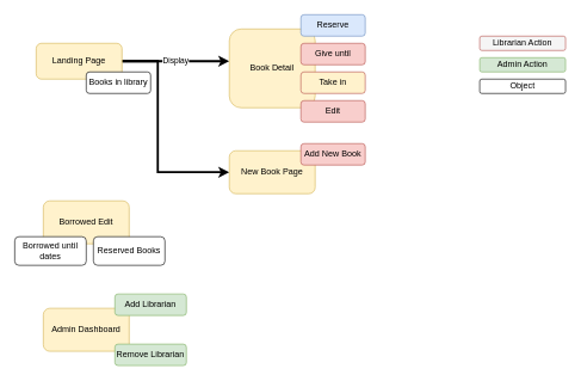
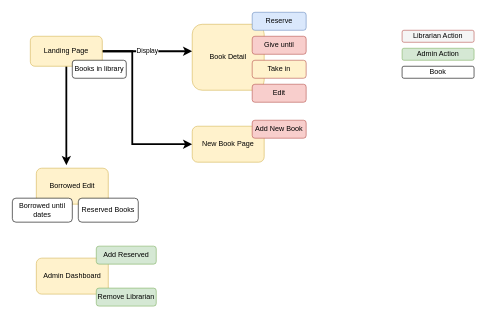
  <mxCell id="0" />
  <mxCell id="1" parent="0" />
  <mxCell id="2" value="Display" style="edgeStyle=orthogonalEdgeStyle;rounded=0;orthogonalLoop=1;jettySize=auto;html=1;entryX=0;entryY=0.409;entryDx=0;entryDy=0;entryPerimeter=0;strokeWidth=3;" edge="1" parent="1" source="5" target="7"><mxGeometry relative="1" as="geometry"><Array as="points"><mxPoint x="260" y="85" /><mxPoint x="260" y="85" /></Array></mxGeometry></mxCell>
+ <mxCell id="3" style="edgeStyle=orthogonalEdgeStyle;rounded=0;orthogonalLoop=1;jettySize=auto;html=1;strokeWidth=3;entryX=0.417;entryY=-0.083;entryDx=0;entryDy=0;entryPerimeter=0;" edge="1" parent="1" source="5" target="12"><mxGeometry relative="1" as="geometry"><mxPoint x="110" y="210" as="targetPoint" /><Array as="points" /></mxGeometry></mxCell>
  <mxCell id="4" style="edgeStyle=orthogonalEdgeStyle;rounded=0;orthogonalLoop=1;jettySize=auto;html=1;entryX=0;entryY=0.5;entryDx=0;entryDy=0;strokeWidth=3;" edge="1" parent="1" source="5" target="15"><mxGeometry relative="1" as="geometry"><Array as="points"><mxPoint x="220" y="85" /><mxPoint x="220" y="240" /></Array></mxGeometry></mxCell>
  <mxCell id="5" value="Landing Page" style="rounded=1;whiteSpace=wrap;html=1;fillColor=#fff2cc;strokeColor=#d6b656;" vertex="1" parent="1"><mxGeometry x="50" y="60" width="120" height="50" as="geometry" /></mxCell>
  <mxCell id="6" value="Books in library" style="rounded=1;whiteSpace=wrap;html=1;" vertex="1" parent="1"><mxGeometry x="120" y="100" width="90" height="30" as="geometry" /></mxCell>
  <mxCell id="7" value="Book Detail" style="rounded=1;whiteSpace=wrap;html=1;fillColor=#fff2cc;strokeColor=#d6b656;" vertex="1" parent="1"><mxGeometry x="320" y="40" width="120" height="110" as="geometry" /></mxCell>
  <mxCell id="8" value="Reserve" style="rounded=1;whiteSpace=wrap;html=1;fillColor=#dae8fc;strokeColor=#6c8ebf;" vertex="1" parent="1"><mxGeometry x="420" y="20" width="90" height="30" as="geometry" /></mxCell>
  <mxCell id="9" value="Give until" style="rounded=1;whiteSpace=wrap;html=1;fillColor=#f8cecc;strokeColor=#b85450;" vertex="1" parent="1"><mxGeometry x="420" y="60" width="90" height="30" as="geometry" /></mxCell>
  <mxCell id="10" value="Take in" style="rounded=1;whiteSpace=wrap;html=1;fillColor=#fff2cc;strokeColor=#b85450;" vertex="1" parent="1"><mxGeometry x="420" y="100" width="90" height="30" as="geometry" /></mxCell>
  <mxCell id="11" value="Edit" style="rounded=1;whiteSpace=wrap;html=1;fillColor=#f8cecc;strokeColor=#b85450;" vertex="1" parent="1"><mxGeometry x="420" y="140" width="90" height="30" as="geometry" /></mxCell>
  <mxCell id="12" value="Borrowed Edit" style="rounded=1;whiteSpace=wrap;html=1;fillColor=#fff2cc;strokeColor=#d6b656;" vertex="1" parent="1"><mxGeometry x="60" y="280" width="120" height="60" as="geometry" /></mxCell>
  <mxCell id="13" value="Borrowed until&lt;br&gt;dates" style="rounded=1;whiteSpace=wrap;html=1;" vertex="1" parent="1"><mxGeometry x="20" y="330" width="100" height="40" as="geometry" /></mxCell>
  <mxCell id="14" value="Reserved Books" style="rounded=1;whiteSpace=wrap;html=1;" vertex="1" parent="1"><mxGeometry x="130" y="330" width="100" height="40" as="geometry" /></mxCell>
  <mxCell id="15" value="New Book Page" style="rounded=1;whiteSpace=wrap;html=1;fillColor=#fff2cc;strokeColor=#d6b656;" vertex="1" parent="1"><mxGeometry x="320" y="210" width="120" height="60" as="geometry" /></mxCell>
  <mxCell id="16" value="Librarian Action" style="rounded=1;whiteSpace=wrap;html=1;fillColor=#f5f5f5;strokeColor=#b85450;" vertex="1" parent="1"><mxGeometry x="670" y="50" width="120" height="20" as="geometry" /></mxCell>
  <mxCell id="17" value="Add New Book" style="rounded=1;whiteSpace=wrap;html=1;fillColor=#f8cecc;strokeColor=#b85450;" vertex="1" parent="1"><mxGeometry x="420" y="200" width="90" height="30" as="geometry" /></mxCell>
  <mxCell id="18" value="Admin Dashboard" style="rounded=1;whiteSpace=wrap;html=1;fillColor=#fff2cc;strokeColor=#d6b656;" vertex="1" parent="1"><mxGeometry x="60" y="430" width="120" height="60" as="geometry" /></mxCell>
  <mxCell id="19" value="Admin Action" style="rounded=1;whiteSpace=wrap;html=1;fillColor=#d5e8d4;strokeColor=#82b366;" vertex="1" parent="1"><mxGeometry x="670" y="80" width="120" height="20" as="geometry" /></mxCell>
- <mxCell id="20" value="Add Librarian" style="rounded=1;whiteSpace=wrap;html=1;fillColor=#d5e8d4;strokeColor=#82b366;" vertex="1" parent="1"><mxGeometry x="160" y="410" width="100" height="30" as="geometry" /></mxCell>
+ <mxCell id="20" value="Add Reserved" style="rounded=1;whiteSpace=wrap;html=1;fillColor=#d5e8d4;strokeColor=#82b366;" vertex="1" parent="1"><mxGeometry x="160" y="410" width="100" height="30" as="geometry" /></mxCell>
  <mxCell id="21" value="Remove Librarian" style="rounded=1;whiteSpace=wrap;html=1;fillColor=#d5e8d4;strokeColor=#82b366;" vertex="1" parent="1"><mxGeometry x="160" y="480" width="100" height="30" as="geometry" /></mxCell>
- <mxCell id="22" value="Object" style="rounded=1;whiteSpace=wrap;html=1;" vertex="1" parent="1"><mxGeometry x="670" y="110" width="120" height="20" as="geometry" /></mxCell>
+ <mxCell id="22" value="Book" style="rounded=1;whiteSpace=wrap;html=1;" vertex="1" parent="1"><mxGeometry x="670" y="110" width="120" height="20" as="geometry" /></mxCell>
